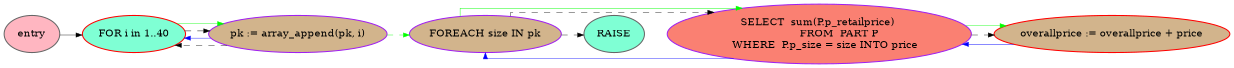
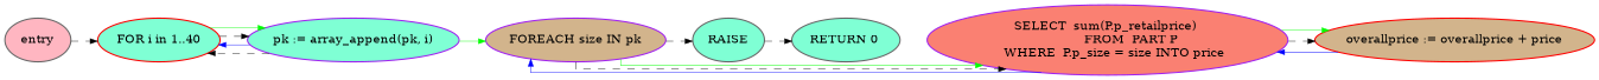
  digraph {
    nodesep=0.3
    splines=ortho
    node [color=gray40 fillcolor=aquamarine fontsize=10 style=filled]
    edge [arrowsize=0.6 color=black penwidth=0.4]
    n1 [fillcolor=lightpink label=entry]
    n2 [color=red label="FOR i in 1..40"]
-   n3 [color=purple fillcolor=tan label="pk := array_append(pk, i)"]
+   n3 [color=purple label="pk := array_append(pk, i)"]
    n4 [color=purple fillcolor=tan label="FOREACH size IN pk"]
    n5 [color=purple fillcolor=salmon label="SELECT  sum(P.p_retailprice) \n             FROM  PART P\n    WHERE  P.p_size = size INTO price"]
    n6 [color=red fillcolor=tan label="overallprice := overallprice + price"]
    n7 [label=RAISE]
+   n8 [label="RETURN 0 "]
    subgraph sub_1 {
      rank=same
      n1
      n2
      n3
      n4
      n5
      n6
      n7
+     n8
    }
-   n1 -> n2 [style=solid]
+   n1 -> n2 [style=dashed]
    n2 -> n3 [color=green]
    n2 -> n3 [style=dashed]
    n3 -> n2 [color=blue]
    n3 -> n2 [style=dashed]
-   n3 -> n4 [color=green style=dashed]
+   n3 -> n4 [color=green]
    n4 -> n5 [color=green]
    n4 -> n5 [style=dashed]
    n4 -> n7 [style=dashed]
    n5 -> n4 [color=blue]
    n5 -> n6 [color=green]
    n5 -> n6 [style=dashed]
    n6 -> n5 [color=blue]
+   n7 -> n8 [style=dashed]
  }
